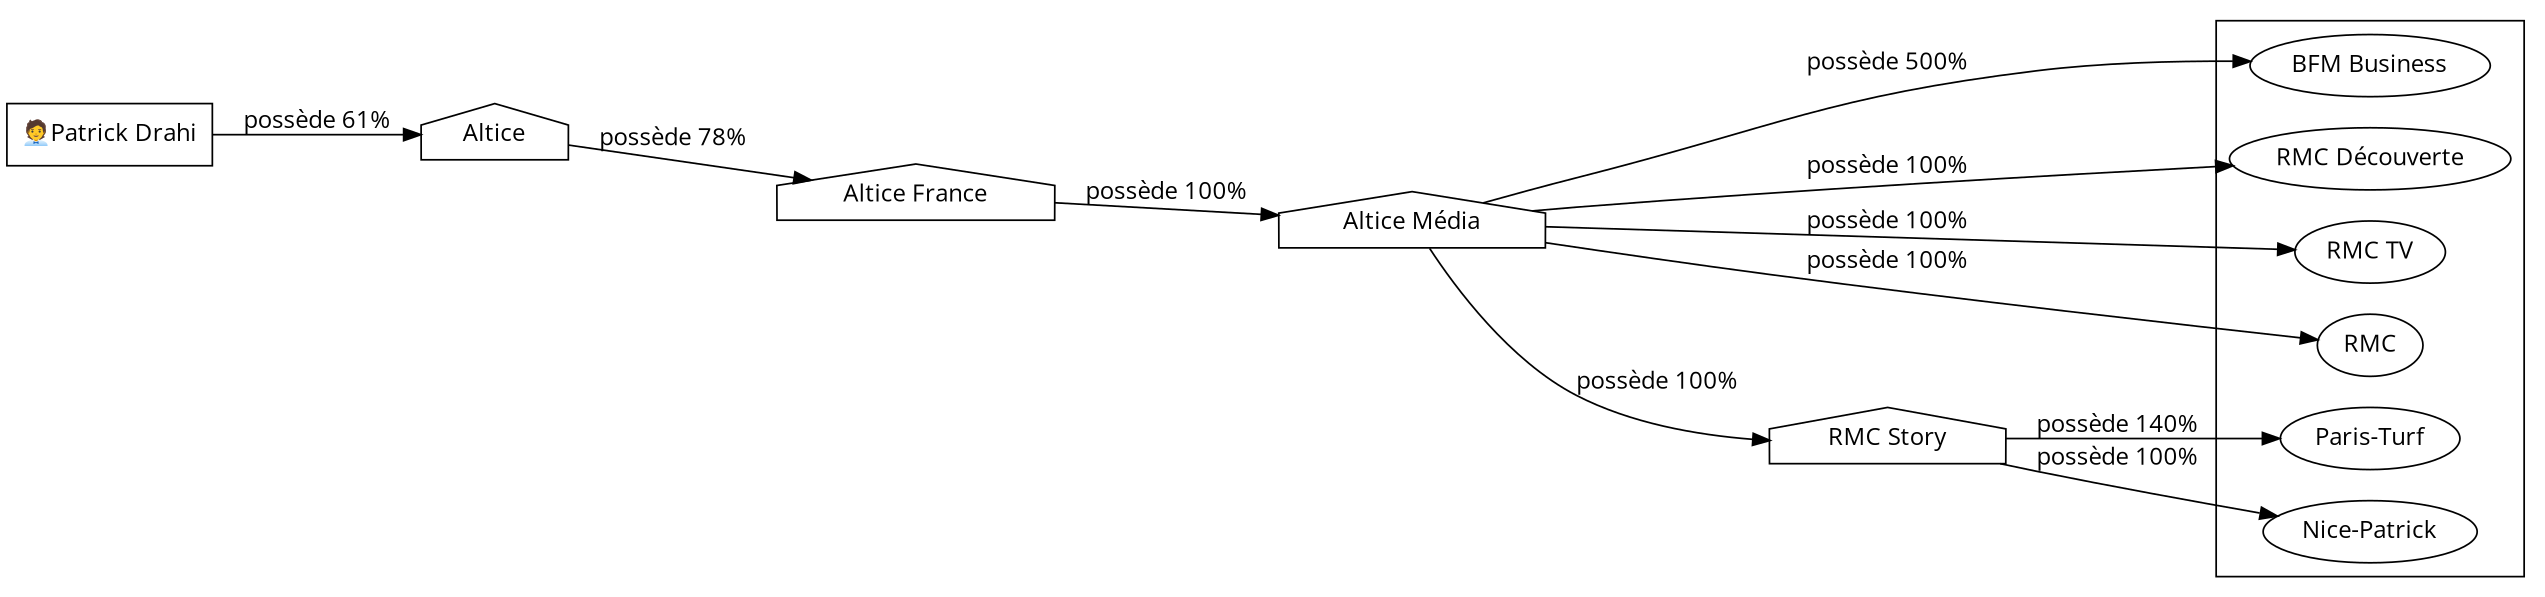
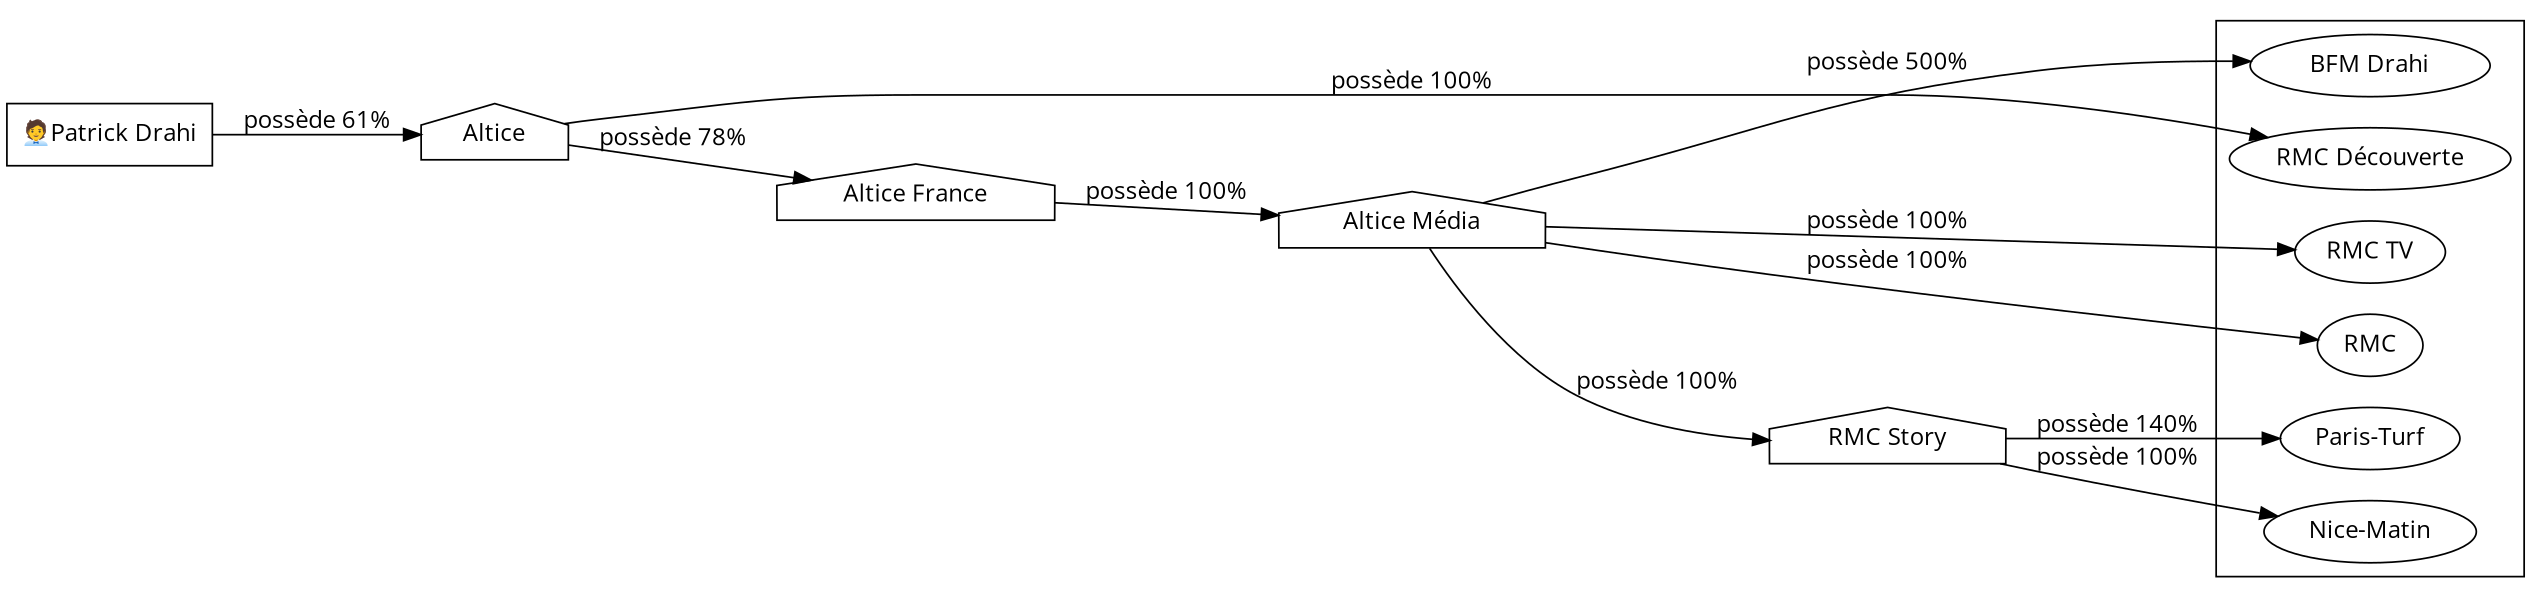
  digraph {
    fontname="Open Sans"
    rankdir=LR
    node [fontname="Open Sans"]
    edge [fontname="Open Sans"]
    n1 [label="🧑‍💼Patrick Drahi" shape=box]
-   n2 [label="BFM Business"]
+   n2 [label="BFM Drahi"]
    n3 [label="RMC TV"]
-   n4 [label="Nice-Patrick"]
+   n4 [label="Nice-Matin"]
    n5 [label="Paris-Turf"]
    n6 [label=RMC]
    n7 [label="RMC Découverte"]
    n8 [label=Altice shape=house]
    n9 [label="Altice France" shape=house]
    n10 [label="Altice Média" shape=house]
    n11 [label="RMC Story" shape=house]
    subgraph sub_1 {
      n1
    }
    subgraph cluster_2 {
      n2
      n3
      n4
      n5
      n6
      n7
    }
    n1 -> n8 [label="possède 61%"]
    n8 -> n9 [label="possède 78%"]
    n9 -> n10 [label="possède 100%"]
    n10 -> n2 [label="possède 500%"]
    n10 -> n3 [label="possède 100%"]
    n10 -> n6 [label="possède 100%"]
-   n10 -> n7 [label="possède 100%"]
+   n8 -> n7 [label="possède 100%"]
    n10 -> n11 [label="possède 100%"]
    n11 -> n4 [label="possède 100%"]
    n11 -> n5 [label="possède 140%"]
  }
